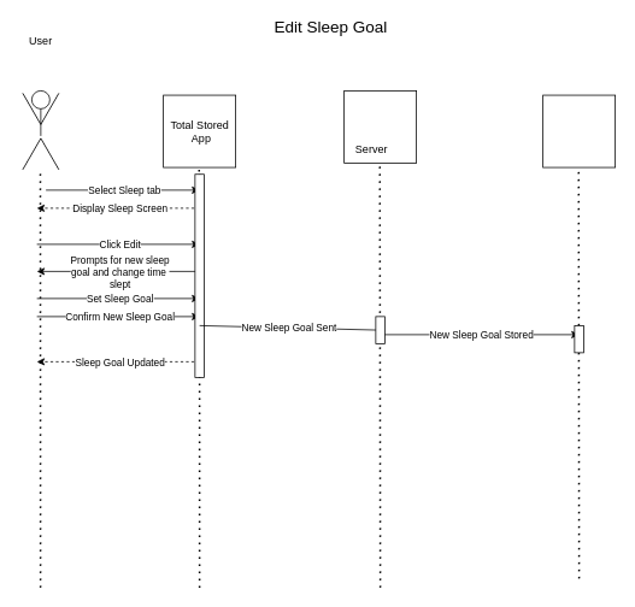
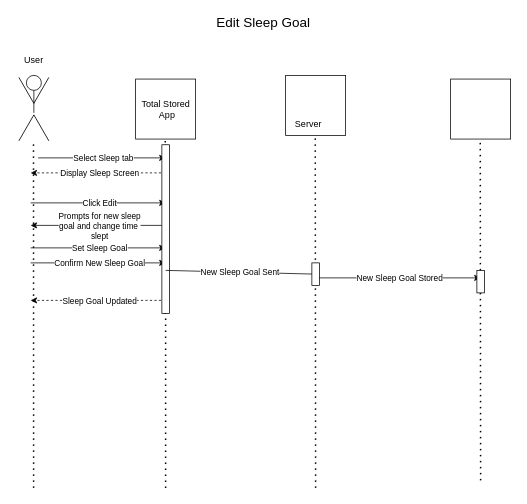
  <mxCell id="0" />
  <mxCell id="1" parent="0" />
  <mxCell id="2" value="" style="group" vertex="1" connectable="0" parent="1"><mxGeometry x="20" y="100" width="48.66" height="89.821" as="geometry" /></mxCell>
  <mxCell id="3" value="" style="ellipse;whiteSpace=wrap;html=1;aspect=fixed;fillColor=none;" vertex="1" parent="2"><mxGeometry x="14.33" width="20" height="20" as="geometry" /></mxCell>
  <mxCell id="4" value="" style="line;strokeWidth=1;direction=south;html=1;fillColor=none;" vertex="1" parent="2"><mxGeometry x="19.33" y="20" width="10" height="30" as="geometry" /></mxCell>
  <mxCell id="5" value="" style="line;strokeWidth=1;direction=south;html=1;fillColor=none;rotation=30;" vertex="1" parent="2"><mxGeometry x="9.33" y="50" width="10" height="40" as="geometry" /></mxCell>
  <mxCell id="6" value="" style="line;strokeWidth=1;direction=south;html=1;fillColor=none;rotation=-30;" vertex="1" parent="2"><mxGeometry x="29.33" y="50" width="10" height="40" as="geometry" /></mxCell>
  <mxCell id="7" value="" style="line;strokeWidth=1;direction=south;html=1;fillColor=none;rotation=-150;" vertex="1" parent="2"><mxGeometry x="29.33" y="-0.001" width="10" height="40" as="geometry" /></mxCell>
  <mxCell id="8" value="" style="line;strokeWidth=1;direction=south;html=1;fillColor=none;rotation=-210;" vertex="1" parent="2"><mxGeometry x="9.33" y="-0.001" width="10" height="40" as="geometry" /></mxCell>
  <mxCell id="9" value="" style="whiteSpace=wrap;html=1;aspect=fixed;strokeWidth=1;fillColor=none;" vertex="1" parent="1"><mxGeometry x="180" y="104.91" width="80" height="80" as="geometry" /></mxCell>
  <mxCell id="10" value="" style="whiteSpace=wrap;html=1;aspect=fixed;strokeWidth=1;fillColor=none;" vertex="1" parent="1"><mxGeometry x="380" y="100" width="80" height="80" as="geometry" /></mxCell>
  <mxCell id="11" value="" style="whiteSpace=wrap;html=1;aspect=fixed;strokeWidth=1;fillColor=none;" vertex="1" parent="1"><mxGeometry x="600" y="104.91" width="80" height="80" as="geometry" /></mxCell>
  <mxCell id="12" value="" style="endArrow=none;dashed=1;html=1;dashPattern=1 3;strokeWidth=2;rounded=0;" edge="1" parent="1"><mxGeometry width="50" height="50" relative="1" as="geometry"><mxPoint x="44" y="650" as="sourcePoint" /><mxPoint x="43.83" y="189.82" as="targetPoint" /></mxGeometry></mxCell>
  <mxCell id="13" value="" style="endArrow=none;dashed=1;html=1;dashPattern=1 3;strokeWidth=2;rounded=0;startArrow=none;" edge="1" parent="1"><mxGeometry width="50" height="50" relative="1" as="geometry"><mxPoint x="219.579" y="197.5" as="sourcePoint" /><mxPoint x="219.5" y="184.91" as="targetPoint" /></mxGeometry></mxCell>
  <mxCell id="14" value="" style="endArrow=none;dashed=1;html=1;dashPattern=1 3;strokeWidth=2;rounded=0;startArrow=none;" edge="1" parent="1"><mxGeometry width="50" height="50" relative="1" as="geometry"><mxPoint x="420" y="650" as="sourcePoint" /><mxPoint x="419.5" y="180" as="targetPoint" /></mxGeometry></mxCell>
  <mxCell id="15" value="" style="endArrow=none;dashed=1;html=1;dashPattern=1 3;strokeWidth=2;rounded=0;startArrow=none;" edge="1" parent="1"><mxGeometry width="50" height="50" relative="1" as="geometry"><mxPoint x="640" y="640" as="sourcePoint" /><mxPoint x="639.5" y="184.91" as="targetPoint" /></mxGeometry></mxCell>
  <mxCell id="16" value="Total Stored&lt;br&gt;&amp;nbsp;App" style="text;html=1;resizable=0;autosize=1;align=center;verticalAlign=middle;points=[];fillColor=none;strokeColor=none;rounded=0;" vertex="1" parent="1"><mxGeometry x="180" y="129.91" width="80" height="30" as="geometry" /></mxCell>
  <mxCell id="17" value="Server" style="text;html=1;resizable=0;autosize=1;align=center;verticalAlign=middle;points=[];fillColor=none;strokeColor=none;rounded=0;" vertex="1" parent="1"><mxGeometry x="385" y="155" width="50" height="20" as="geometry" /></mxCell>
- <mxCell id="18" value="User" style="text;html=1;resizable=0;autosize=1;align=center;verticalAlign=middle;points=[];fillColor=none;strokeColor=none;rounded=0;" vertex="1" parent="1"><mxGeometry x="24.33" y="35" width="40" height="20" as="geometry" /></mxCell>
+ <mxCell id="18" value="User" style="text;html=1;resizable=0;autosize=1;align=center;verticalAlign=middle;points=[];fillColor=none;strokeColor=none;rounded=0;" vertex="1" parent="1"><mxGeometry x="24.33" y="70" width="40" height="20" as="geometry" /></mxCell>
  <mxCell id="19" value="" style="endArrow=classic;html=1;rounded=0;" edge="1" parent="1"><mxGeometry relative="1" as="geometry"><mxPoint x="50" y="210" as="sourcePoint" /><mxPoint x="220" y="210" as="targetPoint" /></mxGeometry></mxCell>
  <mxCell id="20" value="Select Sleep tab" style="edgeLabel;resizable=0;html=1;align=center;verticalAlign=middle;strokeWidth=1;fillColor=none;" connectable="0" vertex="1" parent="19"><mxGeometry relative="1" as="geometry"><mxPoint x="1" as="offset" /></mxGeometry></mxCell>
  <mxCell id="21" value="" style="endArrow=classic;html=1;rounded=0;dashed=1;" edge="1" parent="1"><mxGeometry relative="1" as="geometry"><mxPoint x="220" y="230" as="sourcePoint" /><mxPoint x="40" y="230" as="targetPoint" /></mxGeometry></mxCell>
  <mxCell id="22" value="Display Sleep Screen" style="edgeLabel;resizable=0;html=1;align=center;verticalAlign=middle;strokeWidth=1;fillColor=none;" connectable="0" vertex="1" parent="21"><mxGeometry relative="1" as="geometry"><mxPoint x="1" as="offset" /></mxGeometry></mxCell>
  <mxCell id="23" value="" style="endArrow=none;dashed=1;html=1;dashPattern=1 3;strokeWidth=2;rounded=0;startArrow=none;" edge="1" parent="1" source="39"><mxGeometry width="50" height="50" relative="1" as="geometry"><mxPoint x="220" y="650" as="sourcePoint" /><mxPoint x="220" y="240" as="targetPoint" /></mxGeometry></mxCell>
  <mxCell id="24" value="" style="endArrow=none;dashed=1;html=1;dashPattern=1 3;strokeWidth=2;rounded=0;startArrow=none;" edge="1" parent="1"><mxGeometry width="50" height="50" relative="1" as="geometry"><mxPoint x="219.672" y="240" as="sourcePoint" /><mxPoint x="219.115" y="197.5" as="targetPoint" /></mxGeometry></mxCell>
- <mxCell id="25" value="&lt;font style=&quot;font-size: 18px&quot;&gt;Edit Sleep Goal&lt;/font&gt;" style="text;html=1;resizable=0;autosize=1;align=center;verticalAlign=middle;points=[];fillColor=none;strokeColor=none;rounded=0;" vertex="1" parent="1"><mxGeometry x="295" y="20" width="140" height="20" as="geometry" /></mxCell>
+ <mxCell id="25" value="&lt;font style=&quot;font-size: 18px&quot;&gt;Edit Sleep Goal&lt;/font&gt;" style="text;html=1;resizable=0;autosize=1;align=center;verticalAlign=middle;points=[];fillColor=none;strokeColor=none;rounded=0;" vertex="1" parent="1"><mxGeometry x="280" y="20" width="140" height="20" as="geometry" /></mxCell>
  <mxCell id="26" value="" style="endArrow=classic;html=1;rounded=0;" edge="1" parent="1"><mxGeometry relative="1" as="geometry"><mxPoint x="40" y="270" as="sourcePoint" /><mxPoint x="220" y="270" as="targetPoint" /></mxGeometry></mxCell>
  <mxCell id="27" value="Click Edit" style="edgeLabel;resizable=0;html=1;align=center;verticalAlign=middle;strokeWidth=1;fillColor=none;" connectable="0" vertex="1" parent="26"><mxGeometry relative="1" as="geometry"><mxPoint x="1" as="offset" /></mxGeometry></mxCell>
  <mxCell id="28" value="" style="endArrow=classic;html=1;rounded=0;" edge="1" parent="1"><mxGeometry relative="1" as="geometry"><mxPoint x="220" y="300" as="sourcePoint" /><mxPoint x="40" y="300" as="targetPoint" /></mxGeometry></mxCell>
  <mxCell id="29" value="Prompts for new sleep &lt;br&gt;goal and change time&amp;nbsp;&lt;br&gt;slept" style="edgeLabel;resizable=0;html=1;align=center;verticalAlign=middle;strokeWidth=1;fillColor=none;" connectable="0" vertex="1" parent="28"><mxGeometry relative="1" as="geometry"><mxPoint x="1" as="offset" /></mxGeometry></mxCell>
  <mxCell id="30" value="" style="endArrow=classic;html=1;rounded=0;" edge="1" parent="1"><mxGeometry relative="1" as="geometry"><mxPoint x="40" y="330" as="sourcePoint" /><mxPoint x="220" y="330" as="targetPoint" /></mxGeometry></mxCell>
  <mxCell id="31" value="Set Sleep Goal" style="edgeLabel;resizable=0;html=1;align=center;verticalAlign=middle;strokeWidth=1;fillColor=none;" connectable="0" vertex="1" parent="30"><mxGeometry relative="1" as="geometry"><mxPoint x="1" as="offset" /></mxGeometry></mxCell>
  <mxCell id="32" value="" style="endArrow=classic;html=1;rounded=0;" edge="1" parent="1"><mxGeometry relative="1" as="geometry"><mxPoint x="40" y="350" as="sourcePoint" /><mxPoint x="220" y="350" as="targetPoint" /></mxGeometry></mxCell>
  <mxCell id="33" value="Confirm New Sleep Goal" style="edgeLabel;resizable=0;html=1;align=center;verticalAlign=middle;strokeWidth=1;fillColor=none;" connectable="0" vertex="1" parent="32"><mxGeometry relative="1" as="geometry"><mxPoint x="1" as="offset" /></mxGeometry></mxCell>
  <mxCell id="34" value="" style="endArrow=classic;html=1;rounded=0;dashed=1;" edge="1" parent="1"><mxGeometry relative="1" as="geometry"><mxPoint x="220" y="400" as="sourcePoint" /><mxPoint x="40" y="400" as="targetPoint" /></mxGeometry></mxCell>
  <mxCell id="35" value="Sleep Goal Updated" style="edgeLabel;resizable=0;html=1;align=center;verticalAlign=middle;strokeWidth=1;fillColor=none;" connectable="0" vertex="1" parent="34"><mxGeometry relative="1" as="geometry"><mxPoint x="1" as="offset" /></mxGeometry></mxCell>
  <mxCell id="36" value="" style="endArrow=classic;html=1;rounded=0;startArrow=none;" edge="1" parent="1" source="42"><mxGeometry relative="1" as="geometry"><mxPoint x="220" y="360" as="sourcePoint" /><mxPoint x="420" y="360" as="targetPoint" /></mxGeometry></mxCell>
  <mxCell id="37" value="" style="endArrow=classic;html=1;rounded=0;" edge="1" parent="1"><mxGeometry relative="1" as="geometry"><mxPoint x="420" y="370" as="sourcePoint" /><mxPoint x="640" y="370" as="targetPoint" /></mxGeometry></mxCell>
  <mxCell id="38" value="New Sleep Goal Stored" style="edgeLabel;resizable=0;html=1;align=center;verticalAlign=middle;strokeWidth=1;fillColor=none;" connectable="0" vertex="1" parent="37"><mxGeometry relative="1" as="geometry"><mxPoint x="1" as="offset" /></mxGeometry></mxCell>
  <mxCell id="39" value="" style="rounded=0;whiteSpace=wrap;html=1;rotation=-90;" vertex="1" parent="1"><mxGeometry x="107.5" y="300" width="225" height="10" as="geometry" /></mxCell>
  <mxCell id="40" value="" style="endArrow=none;dashed=1;html=1;dashPattern=1 3;strokeWidth=2;rounded=0;" edge="1" parent="1" target="39"><mxGeometry width="50" height="50" relative="1" as="geometry"><mxPoint x="220" y="650" as="sourcePoint" /><mxPoint x="220" y="240" as="targetPoint" /></mxGeometry></mxCell>
  <mxCell id="41" value="" style="rounded=0;whiteSpace=wrap;html=1;rotation=-90;" vertex="1" parent="1"><mxGeometry x="625" y="370" width="30" height="10" as="geometry" /></mxCell>
  <mxCell id="42" value="" style="rounded=0;whiteSpace=wrap;html=1;rotation=-90;" vertex="1" parent="1"><mxGeometry x="405" y="360" width="30" height="10" as="geometry" /></mxCell>
  <mxCell id="43" value="" style="endArrow=none;html=1;rounded=0;" edge="1" parent="1" target="42"><mxGeometry relative="1" as="geometry"><mxPoint x="220" y="360" as="sourcePoint" /><mxPoint x="420" y="360" as="targetPoint" /></mxGeometry></mxCell>
  <mxCell id="44" value="New Sleep Goal Sent" style="edgeLabel;resizable=0;html=1;align=center;verticalAlign=middle;strokeWidth=1;fillColor=none;" connectable="0" vertex="1" parent="43"><mxGeometry relative="1" as="geometry"><mxPoint x="1" as="offset" /></mxGeometry></mxCell>
